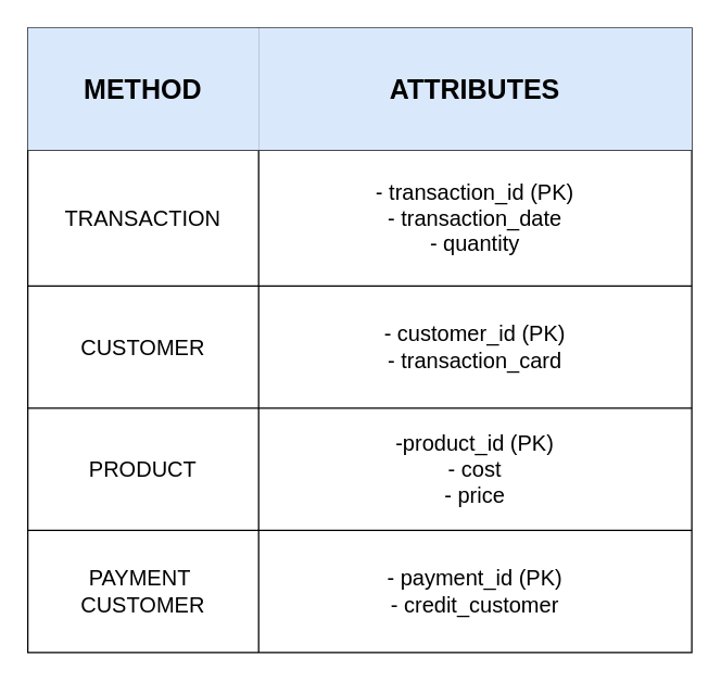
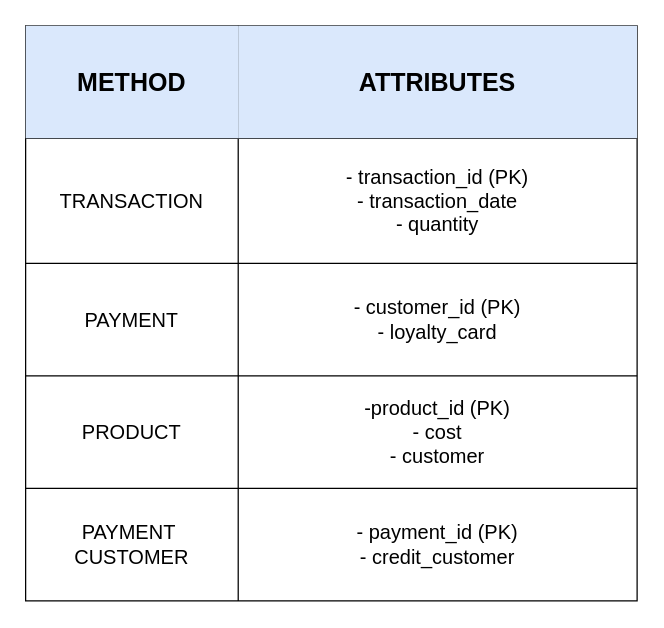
  <mxCell id="0" />
  <mxCell id="1" parent="0" />
  <mxCell id="2" value="" style="shape=table;startSize=0;container=1;collapsible=0;childLayout=tableLayout;fontSize=16;strokeWidth=1;swimlaneFillColor=#000000;" vertex="1" parent="1"><mxGeometry x="20" y="20" width="489" height="460" as="geometry" /></mxCell>
  <mxCell id="3" value="" style="shape=tableRow;horizontal=0;startSize=0;swimlaneHead=0;swimlaneBody=0;strokeColor=inherit;top=0;left=0;bottom=0;right=0;collapsible=0;dropTarget=0;fillColor=none;points=[[0,0.5],[1,0.5]];portConstraint=eastwest;fontSize=16;strokeWidth=1;swimlaneFillColor=#000000;" vertex="1" parent="2"><mxGeometry width="489" height="90" as="geometry" /></mxCell>
  <mxCell id="4" value="METHOD" style="shape=partialRectangle;html=1;whiteSpace=wrap;connectable=0;strokeColor=#000000;overflow=hidden;fillColor=#dae8fc;top=0;left=0;bottom=0;right=0;pointerEvents=1;fontSize=20;fontStyle=1;strokeWidth=1;swimlaneFillColor=#000000;" vertex="1" parent="3"><mxGeometry width="170" height="90" as="geometry"><mxRectangle width="170" height="90" as="alternateBounds" /></mxGeometry></mxCell>
  <mxCell id="5" value="ATTRIBUTES" style="shape=partialRectangle;html=1;whiteSpace=wrap;connectable=0;strokeColor=#000000;overflow=hidden;fillColor=#dae8fc;top=0;left=0;bottom=0;right=0;pointerEvents=1;fontSize=20;fontStyle=1;strokeWidth=1;swimlaneFillColor=#000000;" vertex="1" parent="3"><mxGeometry x="170" width="319" height="90" as="geometry"><mxRectangle width="319" height="90" as="alternateBounds" /></mxGeometry></mxCell>
  <mxCell id="6" value="" style="shape=tableRow;horizontal=0;startSize=0;swimlaneHead=0;swimlaneBody=0;strokeColor=inherit;top=0;left=0;bottom=0;right=0;collapsible=0;dropTarget=0;fillColor=none;points=[[0,0.5],[1,0.5]];portConstraint=eastwest;fontSize=16;strokeWidth=1;swimlaneFillColor=#000000;" vertex="1" parent="2"><mxGeometry y="90" width="489" height="100" as="geometry" /></mxCell>
  <mxCell id="7" value="TRANSACTION" style="shape=partialRectangle;html=1;whiteSpace=wrap;connectable=0;strokeColor=inherit;overflow=hidden;fillColor=none;top=0;left=0;bottom=0;right=0;pointerEvents=1;fontSize=16;strokeWidth=1;swimlaneFillColor=#000000;" vertex="1" parent="6"><mxGeometry width="170" height="100" as="geometry"><mxRectangle width="170" height="100" as="alternateBounds" /></mxGeometry></mxCell>
  <mxCell id="8" value="&lt;div&gt;&lt;span style=&quot;background-color: transparent;&quot;&gt;- transaction_id (PK)&lt;/span&gt;&lt;br&gt;&lt;/div&gt;&lt;div&gt;- transaction_date&lt;/div&gt;&lt;div&gt;- quantity&lt;/div&gt;" style="shape=partialRectangle;html=1;whiteSpace=wrap;connectable=0;strokeColor=inherit;overflow=hidden;fillColor=none;top=0;left=0;bottom=0;right=0;pointerEvents=1;fontSize=16;strokeWidth=1;swimlaneFillColor=#000000;verticalAlign=middle;" vertex="1" parent="6"><mxGeometry x="170" width="319" height="100" as="geometry"><mxRectangle width="319" height="100" as="alternateBounds" /></mxGeometry></mxCell>
  <mxCell id="9" value="" style="shape=tableRow;horizontal=0;startSize=0;swimlaneHead=0;swimlaneBody=0;strokeColor=inherit;top=0;left=0;bottom=0;right=0;collapsible=0;dropTarget=0;fillColor=none;points=[[0,0.5],[1,0.5]];portConstraint=eastwest;fontSize=16;strokeWidth=1;swimlaneFillColor=#000000;" vertex="1" parent="2"><mxGeometry y="190" width="489" height="90" as="geometry" /></mxCell>
- <mxCell id="10" value="CUSTOMER" style="shape=partialRectangle;html=1;whiteSpace=wrap;connectable=0;strokeColor=inherit;overflow=hidden;fillColor=none;top=0;left=0;bottom=0;right=0;pointerEvents=1;fontSize=16;strokeWidth=1;swimlaneFillColor=#000000;" vertex="1" parent="9"><mxGeometry width="170" height="90" as="geometry"><mxRectangle width="170" height="90" as="alternateBounds" /></mxGeometry></mxCell>
- <mxCell id="11" value="- customer_id (PK)&lt;div&gt;- transaction_card&lt;/div&gt;" style="shape=partialRectangle;html=1;whiteSpace=wrap;connectable=0;strokeColor=inherit;overflow=hidden;fillColor=none;top=0;left=0;bottom=0;right=0;pointerEvents=1;fontSize=16;strokeWidth=1;swimlaneFillColor=#000000;" vertex="1" parent="9"><mxGeometry x="170" width="319" height="90" as="geometry"><mxRectangle width="319" height="90" as="alternateBounds" /></mxGeometry></mxCell>
+ <mxCell id="10" value="PAYMENT" style="shape=partialRectangle;html=1;whiteSpace=wrap;connectable=0;strokeColor=inherit;overflow=hidden;fillColor=none;top=0;left=0;bottom=0;right=0;pointerEvents=1;fontSize=16;strokeWidth=1;swimlaneFillColor=#000000;" vertex="1" parent="9"><mxGeometry width="170" height="90" as="geometry"><mxRectangle width="170" height="90" as="alternateBounds" /></mxGeometry></mxCell>
+ <mxCell id="11" value="- customer_id (PK)&lt;div&gt;- loyalty_card&lt;/div&gt;" style="shape=partialRectangle;html=1;whiteSpace=wrap;connectable=0;strokeColor=inherit;overflow=hidden;fillColor=none;top=0;left=0;bottom=0;right=0;pointerEvents=1;fontSize=16;strokeWidth=1;swimlaneFillColor=#000000;" vertex="1" parent="9"><mxGeometry x="170" width="319" height="90" as="geometry"><mxRectangle width="319" height="90" as="alternateBounds" /></mxGeometry></mxCell>
  <mxCell id="12" value="" style="shape=tableRow;horizontal=0;startSize=0;swimlaneHead=0;swimlaneBody=0;strokeColor=inherit;top=0;left=0;bottom=0;right=0;collapsible=0;dropTarget=0;fillColor=none;points=[[0,0.5],[1,0.5]];portConstraint=eastwest;fontSize=16;strokeWidth=1;swimlaneFillColor=#000000;" vertex="1" parent="2"><mxGeometry y="280" width="489" height="90" as="geometry" /></mxCell>
  <mxCell id="13" value="PRODUCT" style="shape=partialRectangle;html=1;whiteSpace=wrap;connectable=0;strokeColor=inherit;overflow=hidden;fillColor=none;top=0;left=0;bottom=0;right=0;pointerEvents=1;fontSize=16;strokeWidth=1;swimlaneFillColor=#000000;" vertex="1" parent="12"><mxGeometry width="170" height="90" as="geometry"><mxRectangle width="170" height="90" as="alternateBounds" /></mxGeometry></mxCell>
- <mxCell id="14" value="-product_id (PK)&lt;div&gt;- cost&lt;/div&gt;&lt;div&gt;- price&lt;/div&gt;" style="shape=partialRectangle;html=1;whiteSpace=wrap;connectable=0;strokeColor=inherit;overflow=hidden;fillColor=none;top=0;left=0;bottom=0;right=0;pointerEvents=1;fontSize=16;strokeWidth=1;swimlaneFillColor=#000000;" vertex="1" parent="12"><mxGeometry x="170" width="319" height="90" as="geometry"><mxRectangle width="319" height="90" as="alternateBounds" /></mxGeometry></mxCell>
+ <mxCell id="14" value="-product_id (PK)&lt;div&gt;- cost&lt;/div&gt;&lt;div&gt;- customer&lt;/div&gt;" style="shape=partialRectangle;html=1;whiteSpace=wrap;connectable=0;strokeColor=inherit;overflow=hidden;fillColor=none;top=0;left=0;bottom=0;right=0;pointerEvents=1;fontSize=16;strokeWidth=1;swimlaneFillColor=#000000;" vertex="1" parent="12"><mxGeometry x="170" width="319" height="90" as="geometry"><mxRectangle width="319" height="90" as="alternateBounds" /></mxGeometry></mxCell>
  <mxCell id="15" value="" style="shape=tableRow;horizontal=0;startSize=0;swimlaneHead=0;swimlaneBody=0;strokeColor=inherit;top=0;left=0;bottom=0;right=0;collapsible=0;dropTarget=0;fillColor=none;points=[[0,0.5],[1,0.5]];portConstraint=eastwest;fontSize=16;strokeWidth=1;swimlaneFillColor=#000000;" vertex="1" parent="2"><mxGeometry y="370" width="489" height="90" as="geometry" /></mxCell>
  <mxCell id="16" value="PAYMENT&amp;nbsp;&lt;div&gt;CUSTOMER&lt;/div&gt;" style="shape=partialRectangle;html=1;whiteSpace=wrap;connectable=0;strokeColor=inherit;overflow=hidden;fillColor=none;top=0;left=0;bottom=0;right=0;pointerEvents=1;fontSize=16;strokeWidth=1;swimlaneFillColor=#000000;" vertex="1" parent="15"><mxGeometry width="170" height="90" as="geometry"><mxRectangle width="170" height="90" as="alternateBounds" /></mxGeometry></mxCell>
  <mxCell id="17" value="- payment_id (PK)&lt;div&gt;- credit_customer&lt;/div&gt;" style="shape=partialRectangle;html=1;whiteSpace=wrap;connectable=0;strokeColor=inherit;overflow=hidden;fillColor=none;top=0;left=0;bottom=0;right=0;pointerEvents=1;fontSize=16;strokeWidth=1;swimlaneFillColor=#000000;" vertex="1" parent="15"><mxGeometry x="170" width="319" height="90" as="geometry"><mxRectangle width="319" height="90" as="alternateBounds" /></mxGeometry></mxCell>
